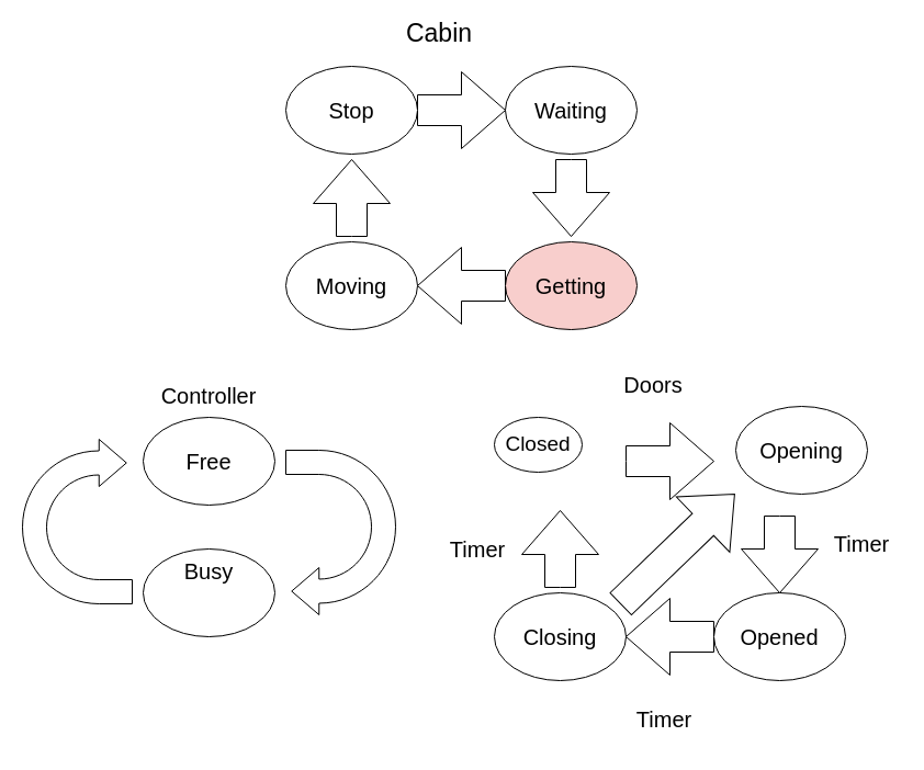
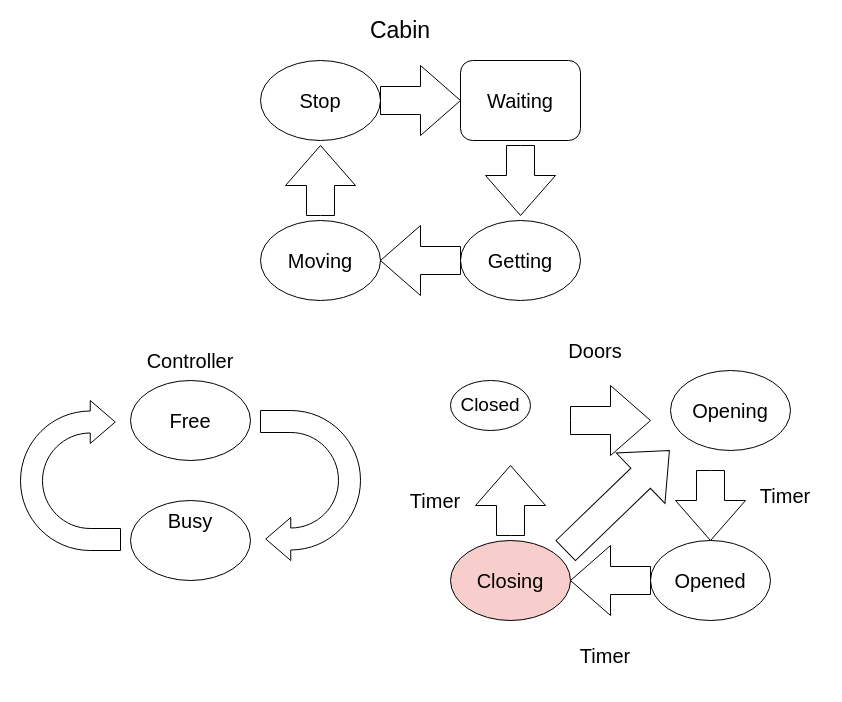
  <mxCell id="0" />
  <mxCell id="1" parent="0" />
  <mxCell id="2" value="&lt;font style=&quot;font-size: 20px&quot;&gt;Stop&lt;/font&gt;" style="ellipse;whiteSpace=wrap;html=1;" parent="1" vertex="1"><mxGeometry x="260" y="60" width="120" height="80" as="geometry" /></mxCell>
  <mxCell id="3" value="&lt;font style=&quot;font-size: 20px&quot;&gt;Moving&lt;/font&gt;" style="ellipse;whiteSpace=wrap;html=1;" parent="1" vertex="1"><mxGeometry x="260" y="220" width="120" height="80" as="geometry" /></mxCell>
- <mxCell id="4" value="&lt;font style=&quot;font-size: 20px&quot;&gt;Get&lt;/font&gt;&lt;font style=&quot;font-size: 20px&quot;&gt;ting&lt;/font&gt;" style="ellipse;whiteSpace=wrap;html=1;fillColor=#f8cecc;" parent="1" vertex="1"><mxGeometry x="460" y="220" width="120" height="80" as="geometry" /></mxCell>
+ <mxCell id="4" value="&lt;font style=&quot;font-size: 20px&quot;&gt;Get&lt;/font&gt;&lt;font style=&quot;font-size: 20px&quot;&gt;ting&lt;/font&gt;" style="ellipse;whiteSpace=wrap;html=1;" parent="1" vertex="1"><mxGeometry x="460" y="220" width="120" height="80" as="geometry" /></mxCell>
  <mxCell id="5" value="&lt;font style=&quot;font-size: 23px&quot;&gt;Cabin&lt;/font&gt;" style="text;html=1;strokeColor=none;fillColor=none;align=center;verticalAlign=middle;whiteSpace=wrap;rounded=0;" parent="1" vertex="1"><mxGeometry x="370" y="20" width="60" height="20" as="geometry" /></mxCell>
  <mxCell id="6" value="" style="ellipse;whiteSpace=wrap;html=1;" parent="1" vertex="1"><mxGeometry x="130" y="380" width="120" height="80" as="geometry" /></mxCell>
  <mxCell id="7" value="" style="ellipse;whiteSpace=wrap;html=1;" parent="1" vertex="1"><mxGeometry x="130" y="500" width="120" height="80" as="geometry" /></mxCell>
  <mxCell id="8" value="" style="html=1;shadow=0;dashed=0;align=center;verticalAlign=middle;shape=mxgraph.arrows2.uTurnArrow;dy=11;arrowHead=43;dx2=25;" parent="1" vertex="1"><mxGeometry x="20" y="400" width="100" height="150" as="geometry" /></mxCell>
  <mxCell id="9" value="" style="html=1;shadow=0;dashed=0;align=center;verticalAlign=middle;shape=mxgraph.arrows2.uTurnArrow;dy=11;arrowHead=43;dx2=25;rotation=-180;" parent="1" vertex="1"><mxGeometry x="260" y="410" width="100" height="150" as="geometry" /></mxCell>
  <mxCell id="10" value="&lt;font style=&quot;font-size: 20px&quot;&gt;Free&lt;/font&gt;" style="text;html=1;strokeColor=none;fillColor=none;align=center;verticalAlign=middle;whiteSpace=wrap;rounded=0;" parent="1" vertex="1"><mxGeometry x="170" y="410" width="40" height="20" as="geometry" /></mxCell>
  <mxCell id="11" value="&lt;font style=&quot;font-size: 20px&quot;&gt;Busy&lt;/font&gt;" style="text;html=1;strokeColor=none;fillColor=none;align=center;verticalAlign=middle;whiteSpace=wrap;rounded=0;" parent="1" vertex="1"><mxGeometry x="170" y="510" width="40" height="20" as="geometry" /></mxCell>
  <mxCell id="12" value="&lt;font style=&quot;font-size: 20px&quot;&gt;Controller&lt;/font&gt;" style="text;html=1;strokeColor=none;fillColor=none;align=center;verticalAlign=middle;whiteSpace=wrap;rounded=0;" parent="1" vertex="1"><mxGeometry x="170" y="350" width="40" height="20" as="geometry" /></mxCell>
  <mxCell id="13" value="&lt;font style=&quot;font-size: 19px&quot;&gt;Closed&lt;/font&gt;" style="ellipse;whiteSpace=wrap;html=1;" parent="1" vertex="1"><mxGeometry x="450" y="380" width="80" height="50" as="geometry" /></mxCell>
  <mxCell id="14" value="&lt;font style=&quot;font-size: 20px&quot;&gt;Opening&lt;/font&gt;" style="ellipse;whiteSpace=wrap;html=1;" parent="1" vertex="1"><mxGeometry x="670" y="370" width="120" height="80" as="geometry" /></mxCell>
- <mxCell id="15" value="&lt;font style=&quot;font-size: 20px&quot;&gt;Closing&lt;/font&gt;" style="ellipse;whiteSpace=wrap;html=1;" parent="1" vertex="1"><mxGeometry x="450" y="540" width="120" height="80" as="geometry" /></mxCell>
+ <mxCell id="15" value="&lt;font style=&quot;font-size: 20px&quot;&gt;Closing&lt;/font&gt;" style="ellipse;whiteSpace=wrap;html=1;fillColor=#f8cecc;" parent="1" vertex="1"><mxGeometry x="450" y="540" width="120" height="80" as="geometry" /></mxCell>
  <mxCell id="16" value="&lt;font style=&quot;font-size: 20px&quot;&gt;Opened&lt;/font&gt;" style="ellipse;whiteSpace=wrap;html=1;" parent="1" vertex="1"><mxGeometry x="650" y="540" width="120" height="80" as="geometry" /></mxCell>
  <mxCell id="17" value="&lt;font style=&quot;font-size: 20px&quot;&gt;Doors&lt;/font&gt;" style="text;html=1;strokeColor=none;fillColor=none;align=center;verticalAlign=middle;whiteSpace=wrap;rounded=0;" parent="1" vertex="1"><mxGeometry x="575" y="340" width="40" height="20" as="geometry" /></mxCell>
  <mxCell id="18" value="" style="html=1;shadow=0;dashed=0;align=center;verticalAlign=middle;shape=mxgraph.arrows2.arrow;dy=0.6;dx=40;notch=0;" parent="1" vertex="1"><mxGeometry x="570" y="385" width="80" height="70" as="geometry" /></mxCell>
  <mxCell id="19" value="" style="html=1;shadow=0;dashed=0;align=center;verticalAlign=middle;shape=mxgraph.arrows2.arrow;dy=0.6;dx=40;notch=0;rotation=90;" parent="1" vertex="1"><mxGeometry x="675" y="470" width="70" height="70" as="geometry" /></mxCell>
  <mxCell id="20" value="" style="html=1;shadow=0;dashed=0;align=center;verticalAlign=middle;shape=mxgraph.arrows2.arrow;dy=0.6;dx=40;notch=0;rotation=-180;" parent="1" vertex="1"><mxGeometry x="570" y="545" width="80" height="70" as="geometry" /></mxCell>
  <mxCell id="21" value="" style="html=1;shadow=0;dashed=0;align=center;verticalAlign=middle;shape=mxgraph.arrows2.arrow;dy=0.6;dx=40;notch=0;rotation=-90;" parent="1" vertex="1"><mxGeometry x="475" y="465" width="70" height="70" as="geometry" /></mxCell>
  <mxCell id="22" value="&lt;font style=&quot;font-size: 20px&quot;&gt;Timer&lt;/font&gt;" style="text;html=1;strokeColor=none;fillColor=none;align=center;verticalAlign=middle;whiteSpace=wrap;rounded=0;" parent="1" vertex="1"><mxGeometry x="400" y="475" width="70" height="50" as="geometry" /></mxCell>
  <mxCell id="23" value="&lt;font style=&quot;font-size: 20px&quot;&gt;Timer&lt;/font&gt;" style="text;html=1;strokeColor=none;fillColor=none;align=center;verticalAlign=middle;whiteSpace=wrap;rounded=0;" parent="1" vertex="1"><mxGeometry x="750" y="470" width="70" height="50" as="geometry" /></mxCell>
  <mxCell id="24" value="&lt;font style=&quot;font-size: 20px&quot;&gt;Timer&lt;/font&gt;" style="text;html=1;strokeColor=none;fillColor=none;align=center;verticalAlign=middle;whiteSpace=wrap;rounded=0;" parent="1" vertex="1"><mxGeometry x="570" y="630" width="70" height="50" as="geometry" /></mxCell>
  <mxCell id="25" value="" style="html=1;shadow=0;dashed=0;align=center;verticalAlign=middle;shape=mxgraph.arrows2.arrow;dy=0.6;dx=40;notch=0;rotation=-44;" parent="1" vertex="1"><mxGeometry x="545" y="465" width="144.14" height="70" as="geometry" /></mxCell>
- <mxCell id="26" value="&lt;font style=&quot;font-size: 20px&quot;&gt;Waiting&lt;/font&gt;" style="ellipse;whiteSpace=wrap;html=1;" parent="1" vertex="1"><mxGeometry x="460" y="60" width="120" height="80" as="geometry" /></mxCell>
+ <mxCell id="26" value="&lt;font style=&quot;font-size: 20px&quot;&gt;Waiting&lt;/font&gt;" style="whiteSpace=wrap;html=1;rounded=1;" parent="1" vertex="1"><mxGeometry x="460" y="60" width="120" height="80" as="geometry" /></mxCell>
  <mxCell id="27" value="" style="html=1;shadow=0;dashed=0;align=center;verticalAlign=middle;shape=mxgraph.arrows2.arrow;dy=0.6;dx=40;notch=0;" parent="1" vertex="1"><mxGeometry x="380" y="65" width="80" height="70" as="geometry" /></mxCell>
  <mxCell id="28" value="" style="html=1;shadow=0;dashed=0;align=center;verticalAlign=middle;shape=mxgraph.arrows2.arrow;dy=0.6;dx=40;notch=0;rotation=90;" parent="1" vertex="1"><mxGeometry x="485" y="145" width="70" height="70" as="geometry" /></mxCell>
  <mxCell id="29" value="" style="html=1;shadow=0;dashed=0;align=center;verticalAlign=middle;shape=mxgraph.arrows2.arrow;dy=0.6;dx=40;notch=0;rotation=-180;" parent="1" vertex="1"><mxGeometry x="380" y="225" width="80" height="70" as="geometry" /></mxCell>
  <mxCell id="30" value="" style="html=1;shadow=0;dashed=0;align=center;verticalAlign=middle;shape=mxgraph.arrows2.arrow;dy=0.6;dx=40;notch=0;rotation=-90;" parent="1" vertex="1"><mxGeometry x="285" y="145" width="70" height="70" as="geometry" /></mxCell>
